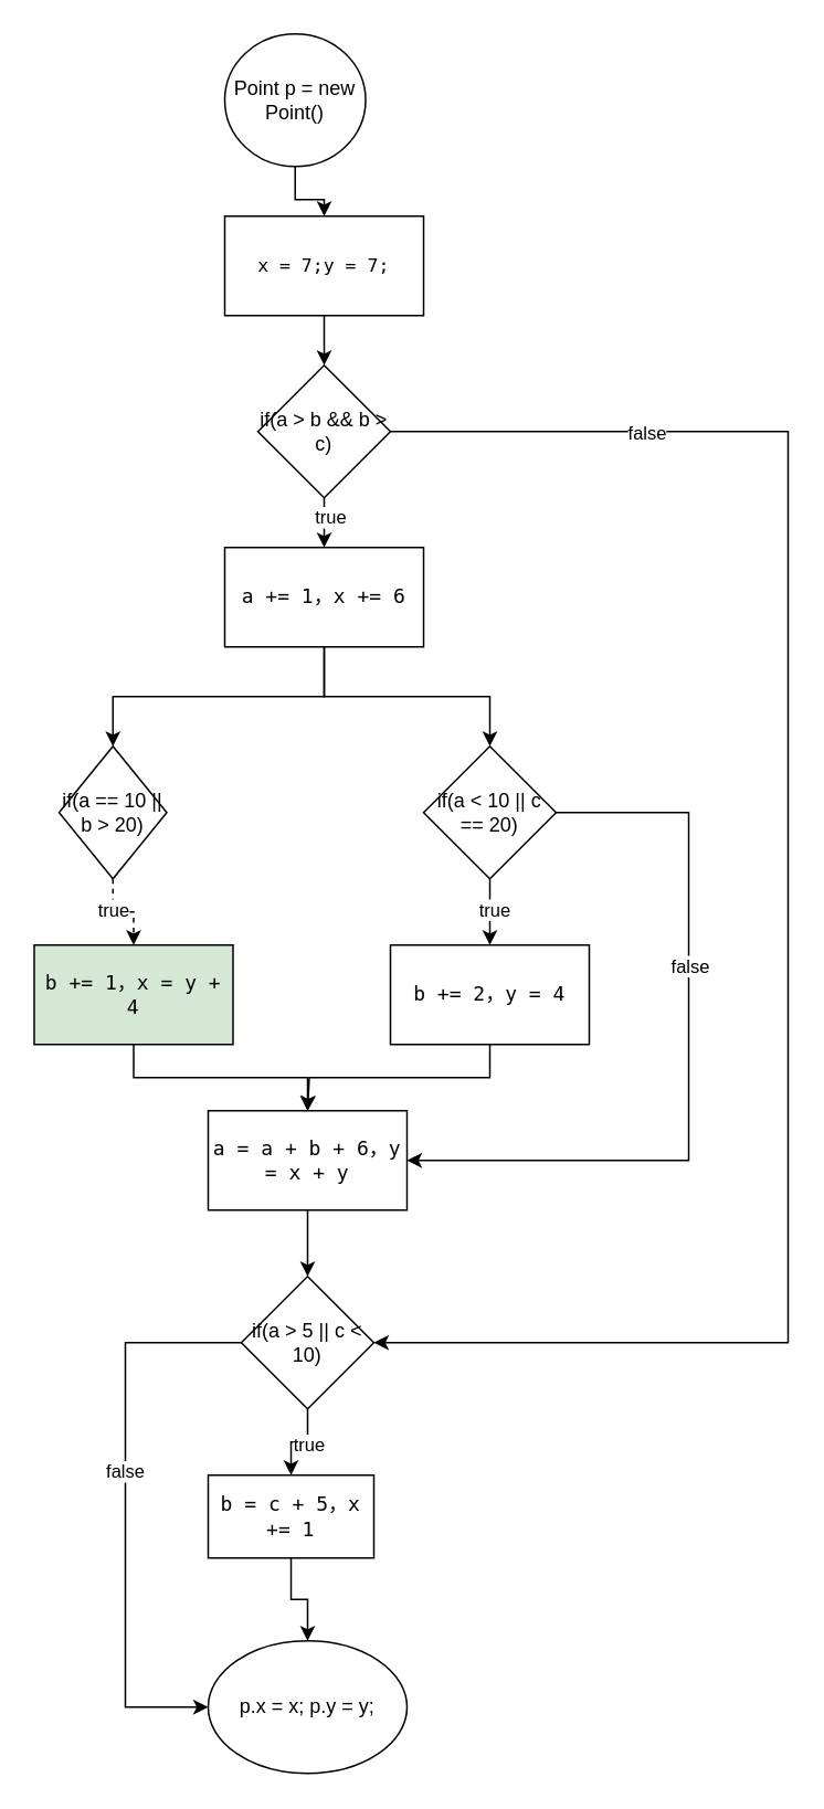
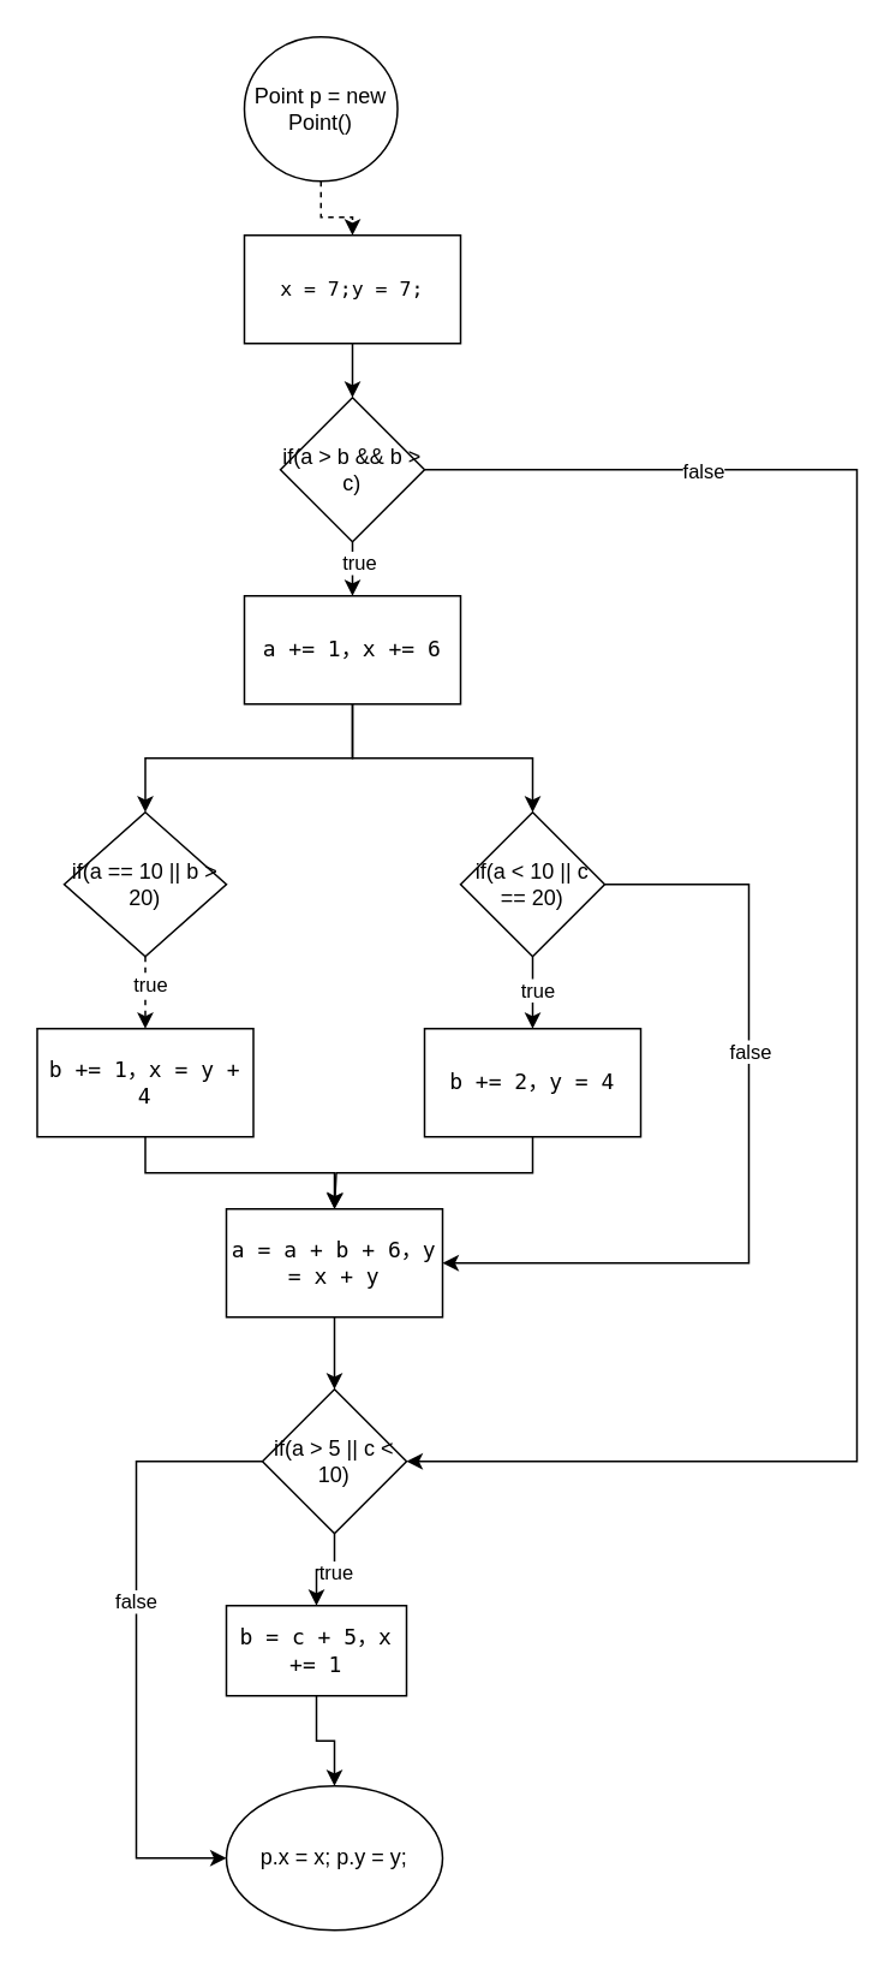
  <mxCell id="0" />
  <mxCell id="1" parent="0" />
- <mxCell id="2" value="" style="edgeStyle=orthogonalEdgeStyle;rounded=0;orthogonalLoop=1;jettySize=auto;html=1;" edge="1" parent="1" source="3" target="5"><mxGeometry relative="1" as="geometry" /></mxCell>
+ <mxCell id="2" value="" style="edgeStyle=orthogonalEdgeStyle;rounded=0;orthogonalLoop=1;jettySize=auto;html=1;dashed=1;" edge="1" parent="1" source="3" target="5"><mxGeometry relative="1" as="geometry" /></mxCell>
  <mxCell id="3" value="Point p = new Point()" style="ellipse;whiteSpace=wrap;html=1;" vertex="1" parent="1"><mxGeometry x="135" y="20" width="85" height="80" as="geometry" /></mxCell>
  <mxCell id="4" value="" style="edgeStyle=orthogonalEdgeStyle;rounded=0;orthogonalLoop=1;jettySize=auto;html=1;" edge="1" parent="1" source="5" target="10"><mxGeometry relative="1" as="geometry" /></mxCell>
  <mxCell id="5" value="&lt;code style=&quot;text-wrap-mode: nowrap; font-size: 11px;&quot;&gt;x = 7;&lt;/code&gt;&lt;code style=&quot;text-wrap-mode: nowrap; font-size: 11px;&quot;&gt;y = 7;&lt;/code&gt;" style="rounded=0;whiteSpace=wrap;html=1;" vertex="1" parent="1"><mxGeometry x="135" y="130" width="120" height="60" as="geometry" /></mxCell>
  <mxCell id="6" value="" style="edgeStyle=orthogonalEdgeStyle;rounded=0;orthogonalLoop=1;jettySize=auto;html=1;" edge="1" parent="1" source="10" target="13"><mxGeometry relative="1" as="geometry" /></mxCell>
  <mxCell id="7" value="true" style="edgeLabel;html=1;align=center;verticalAlign=middle;resizable=0;points=[];" vertex="1" connectable="0" parent="6"><mxGeometry x="0.24" y="3" relative="1" as="geometry"><mxPoint as="offset" /></mxGeometry></mxCell>
  <mxCell id="8" style="edgeStyle=orthogonalEdgeStyle;rounded=0;orthogonalLoop=1;jettySize=auto;html=1;entryX=1;entryY=0.5;entryDx=0;entryDy=0;" edge="1" parent="1" source="10" target="32"><mxGeometry relative="1" as="geometry"><Array as="points"><mxPoint x="475" y="260" /><mxPoint x="475" y="810" /></Array></mxGeometry></mxCell>
  <mxCell id="9" value="false" style="edgeLabel;html=1;align=center;verticalAlign=middle;resizable=0;points=[];" vertex="1" connectable="0" parent="8"><mxGeometry x="-0.398" y="3" relative="1" as="geometry"><mxPoint x="-89" y="-73" as="offset" /></mxGeometry></mxCell>
  <mxCell id="10" value="if(a &amp;gt; b &amp;amp;&amp;amp; b &amp;gt; c)" style="rhombus;whiteSpace=wrap;html=1;" vertex="1" parent="1"><mxGeometry x="155" y="220" width="80" height="80" as="geometry" /></mxCell>
  <mxCell id="11" style="edgeStyle=orthogonalEdgeStyle;rounded=0;orthogonalLoop=1;jettySize=auto;html=1;exitX=0.5;exitY=1;exitDx=0;exitDy=0;entryX=0.5;entryY=0;entryDx=0;entryDy=0;" edge="1" parent="1" source="13" target="16"><mxGeometry relative="1" as="geometry" /></mxCell>
  <mxCell id="12" style="edgeStyle=orthogonalEdgeStyle;rounded=0;orthogonalLoop=1;jettySize=auto;html=1;entryX=0.5;entryY=0;entryDx=0;entryDy=0;" edge="1" parent="1" source="13" target="21"><mxGeometry relative="1" as="geometry" /></mxCell>
  <mxCell id="13" value="&lt;code&gt;a += 1&lt;/code&gt;，&lt;code&gt;x += 6&lt;/code&gt;" style="rounded=0;whiteSpace=wrap;html=1;" vertex="1" parent="1"><mxGeometry x="135" y="330" width="120" height="60" as="geometry" /></mxCell>
  <mxCell id="14" value="" style="edgeStyle=orthogonalEdgeStyle;rounded=0;orthogonalLoop=1;jettySize=auto;html=1;dashed=1;" edge="1" parent="1" source="16" target="23"><mxGeometry relative="1" as="geometry" /></mxCell>
  <mxCell id="15" value="true" style="edgeLabel;html=1;align=center;verticalAlign=middle;resizable=0;points=[];" vertex="1" connectable="0" parent="14"><mxGeometry x="-0.25" y="2" relative="1" as="geometry"><mxPoint as="offset" /></mxGeometry></mxCell>
- <mxCell id="16" value="if(a == 10 || b &amp;gt; 20)" style="rhombus;whiteSpace=wrap;html=1;" vertex="1" parent="1"><mxGeometry x="35" y="450" width="65" height="80" as="geometry" /></mxCell>
+ <mxCell id="16" value="if(a == 10 || b &amp;gt; 20)" style="rhombus;whiteSpace=wrap;html=1;" vertex="1" parent="1"><mxGeometry x="35" y="450" width="90" height="80" as="geometry" /></mxCell>
  <mxCell id="17" value="" style="edgeStyle=orthogonalEdgeStyle;rounded=0;orthogonalLoop=1;jettySize=auto;html=1;" edge="1" parent="1" source="21" target="25"><mxGeometry relative="1" as="geometry" /></mxCell>
  <mxCell id="18" value="true" style="edgeLabel;html=1;align=center;verticalAlign=middle;resizable=0;points=[];" vertex="1" connectable="0" parent="17"><mxGeometry x="-0.1" y="2" relative="1" as="geometry"><mxPoint as="offset" /></mxGeometry></mxCell>
  <mxCell id="19" style="edgeStyle=orthogonalEdgeStyle;rounded=0;orthogonalLoop=1;jettySize=auto;html=1;entryX=1;entryY=0.5;entryDx=0;entryDy=0;" edge="1" parent="1" source="21" target="27"><mxGeometry relative="1" as="geometry"><Array as="points"><mxPoint x="415" y="490" /><mxPoint x="415" y="700" /></Array></mxGeometry></mxCell>
  <mxCell id="20" value="false" style="edgeLabel;html=1;align=center;verticalAlign=middle;resizable=0;points=[];" vertex="1" connectable="0" parent="19"><mxGeometry x="-0.252" relative="1" as="geometry"><mxPoint as="offset" /></mxGeometry></mxCell>
  <mxCell id="21" value="if(a &amp;lt; 10 || c == 20)" style="rhombus;whiteSpace=wrap;html=1;" vertex="1" parent="1"><mxGeometry x="255" y="450" width="80" height="80" as="geometry" /></mxCell>
  <mxCell id="22" style="edgeStyle=orthogonalEdgeStyle;rounded=0;orthogonalLoop=1;jettySize=auto;html=1;entryX=0.5;entryY=0;entryDx=0;entryDy=0;" edge="1" parent="1" source="23" target="27"><mxGeometry relative="1" as="geometry" /></mxCell>
- <mxCell id="23" value="&lt;code&gt;b += 1&lt;/code&gt;，&lt;code&gt;x = y + 4&lt;/code&gt;" style="rounded=0;whiteSpace=wrap;html=1;fillColor=#d5e8d4;" vertex="1" parent="1"><mxGeometry x="20" y="570" width="120" height="60" as="geometry" /></mxCell>
+ <mxCell id="23" value="&lt;code&gt;b += 1&lt;/code&gt;，&lt;code&gt;x = y + 4&lt;/code&gt;" style="rounded=0;whiteSpace=wrap;html=1;" vertex="1" parent="1"><mxGeometry x="20" y="570" width="120" height="60" as="geometry" /></mxCell>
  <mxCell id="24" style="edgeStyle=orthogonalEdgeStyle;rounded=0;orthogonalLoop=1;jettySize=auto;html=1;" edge="1" parent="1" source="25"><mxGeometry relative="1" as="geometry"><mxPoint x="185" y="670" as="targetPoint" /><Array as="points"><mxPoint x="295" y="650" /><mxPoint x="186" y="650" /></Array></mxGeometry></mxCell>
  <mxCell id="25" value="&lt;code&gt;b += 2&lt;/code&gt;，&lt;code&gt;y = 4&lt;/code&gt;" style="rounded=0;whiteSpace=wrap;html=1;" vertex="1" parent="1"><mxGeometry x="235" y="570" width="120" height="60" as="geometry" /></mxCell>
  <mxCell id="26" value="" style="edgeStyle=orthogonalEdgeStyle;rounded=0;orthogonalLoop=1;jettySize=auto;html=1;" edge="1" parent="1" source="27" target="32"><mxGeometry relative="1" as="geometry" /></mxCell>
  <mxCell id="27" value="&lt;code&gt;a = a + b + 6&lt;/code&gt;，&lt;code&gt;y = x + y&lt;/code&gt;" style="rounded=0;whiteSpace=wrap;html=1;" vertex="1" parent="1"><mxGeometry x="125" y="670" width="120" height="60" as="geometry" /></mxCell>
  <mxCell id="28" value="" style="edgeStyle=orthogonalEdgeStyle;rounded=0;orthogonalLoop=1;jettySize=auto;html=1;" edge="1" parent="1" source="32" target="34"><mxGeometry relative="1" as="geometry" /></mxCell>
  <mxCell id="29" value="true" style="edgeLabel;html=1;align=center;verticalAlign=middle;resizable=0;points=[];" vertex="1" connectable="0" parent="28"><mxGeometry x="-0.2" y="1" relative="1" as="geometry"><mxPoint as="offset" /></mxGeometry></mxCell>
  <mxCell id="30" style="edgeStyle=orthogonalEdgeStyle;rounded=0;orthogonalLoop=1;jettySize=auto;html=1;entryX=0;entryY=0.5;entryDx=0;entryDy=0;" edge="1" parent="1" source="32" target="35"><mxGeometry relative="1" as="geometry"><Array as="points"><mxPoint x="75" y="810" /><mxPoint x="75" y="1030" /></Array></mxGeometry></mxCell>
  <mxCell id="31" value="false" style="edgeLabel;html=1;align=center;verticalAlign=middle;resizable=0;points=[];" vertex="1" connectable="0" parent="30"><mxGeometry x="-0.135" y="-1" relative="1" as="geometry"><mxPoint as="offset" /></mxGeometry></mxCell>
  <mxCell id="32" value="if(a &amp;gt; 5 || c &amp;lt; 10)" style="rhombus;whiteSpace=wrap;html=1;" vertex="1" parent="1"><mxGeometry x="145" y="770" width="80" height="80" as="geometry" /></mxCell>
  <mxCell id="33" value="" style="edgeStyle=orthogonalEdgeStyle;rounded=0;orthogonalLoop=1;jettySize=auto;html=1;" edge="1" parent="1" source="34" target="35"><mxGeometry relative="1" as="geometry" /></mxCell>
  <mxCell id="34" value="&lt;code&gt;b = c + 5&lt;/code&gt;，&lt;code&gt;x += 1&lt;/code&gt;" style="rounded=0;whiteSpace=wrap;html=1;" vertex="1" parent="1"><mxGeometry x="125" y="890" width="100" height="50" as="geometry" /></mxCell>
  <mxCell id="35" value="p.x = x; p.y = y;" style="ellipse;whiteSpace=wrap;html=1;" vertex="1" parent="1"><mxGeometry x="125" y="990" width="120" height="80" as="geometry" /></mxCell>
